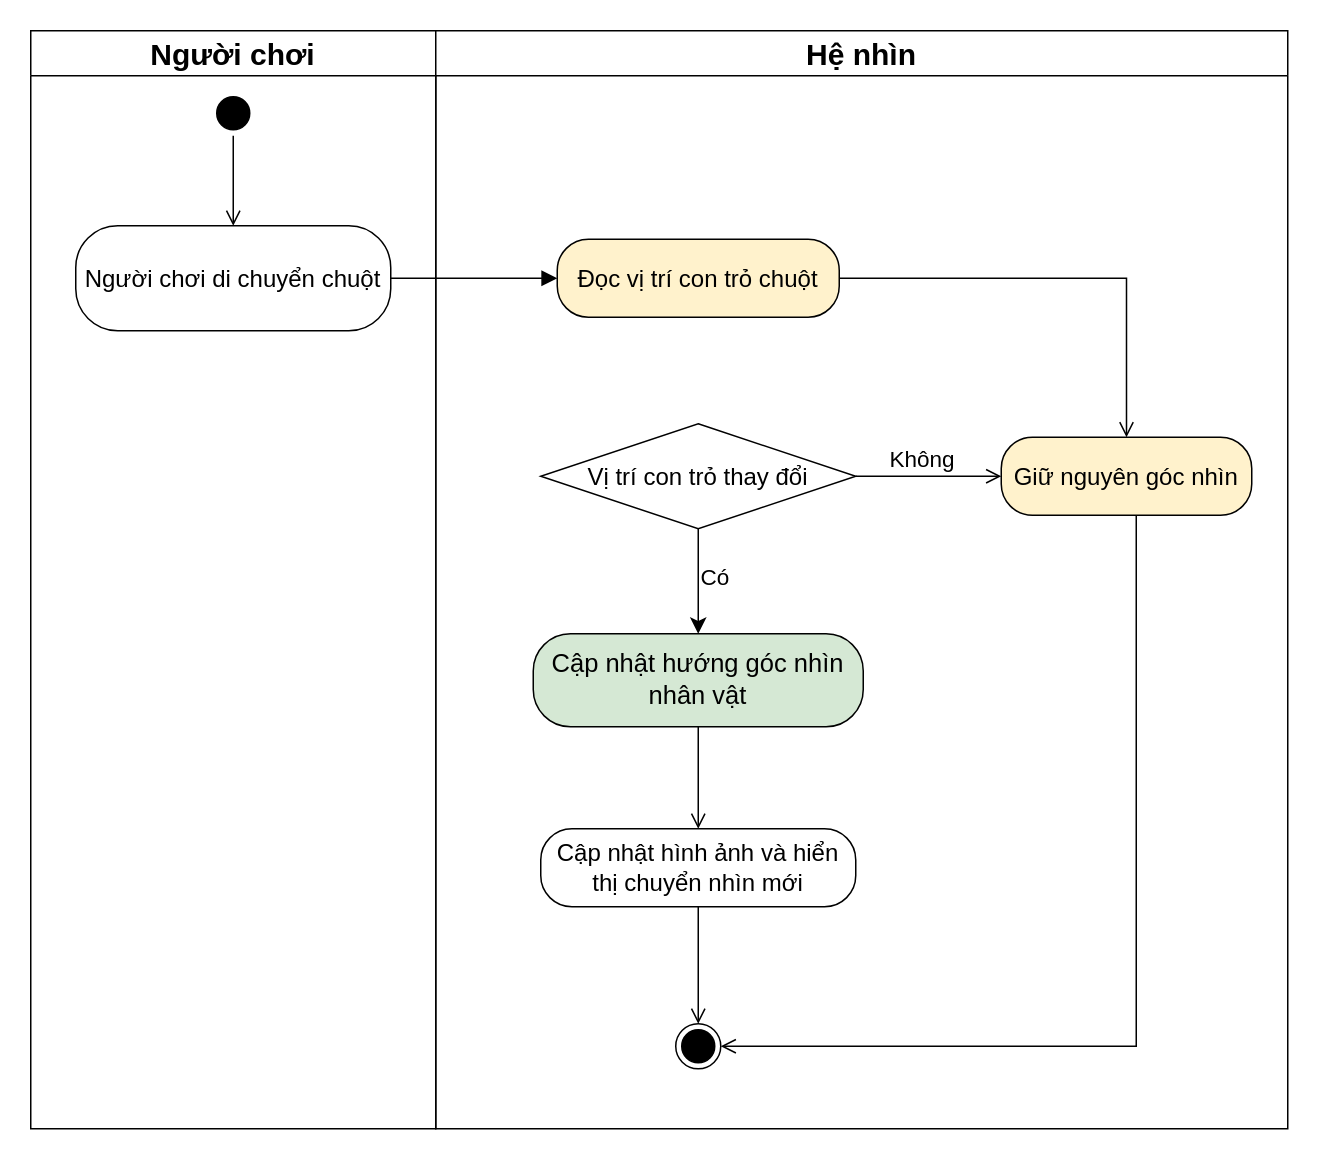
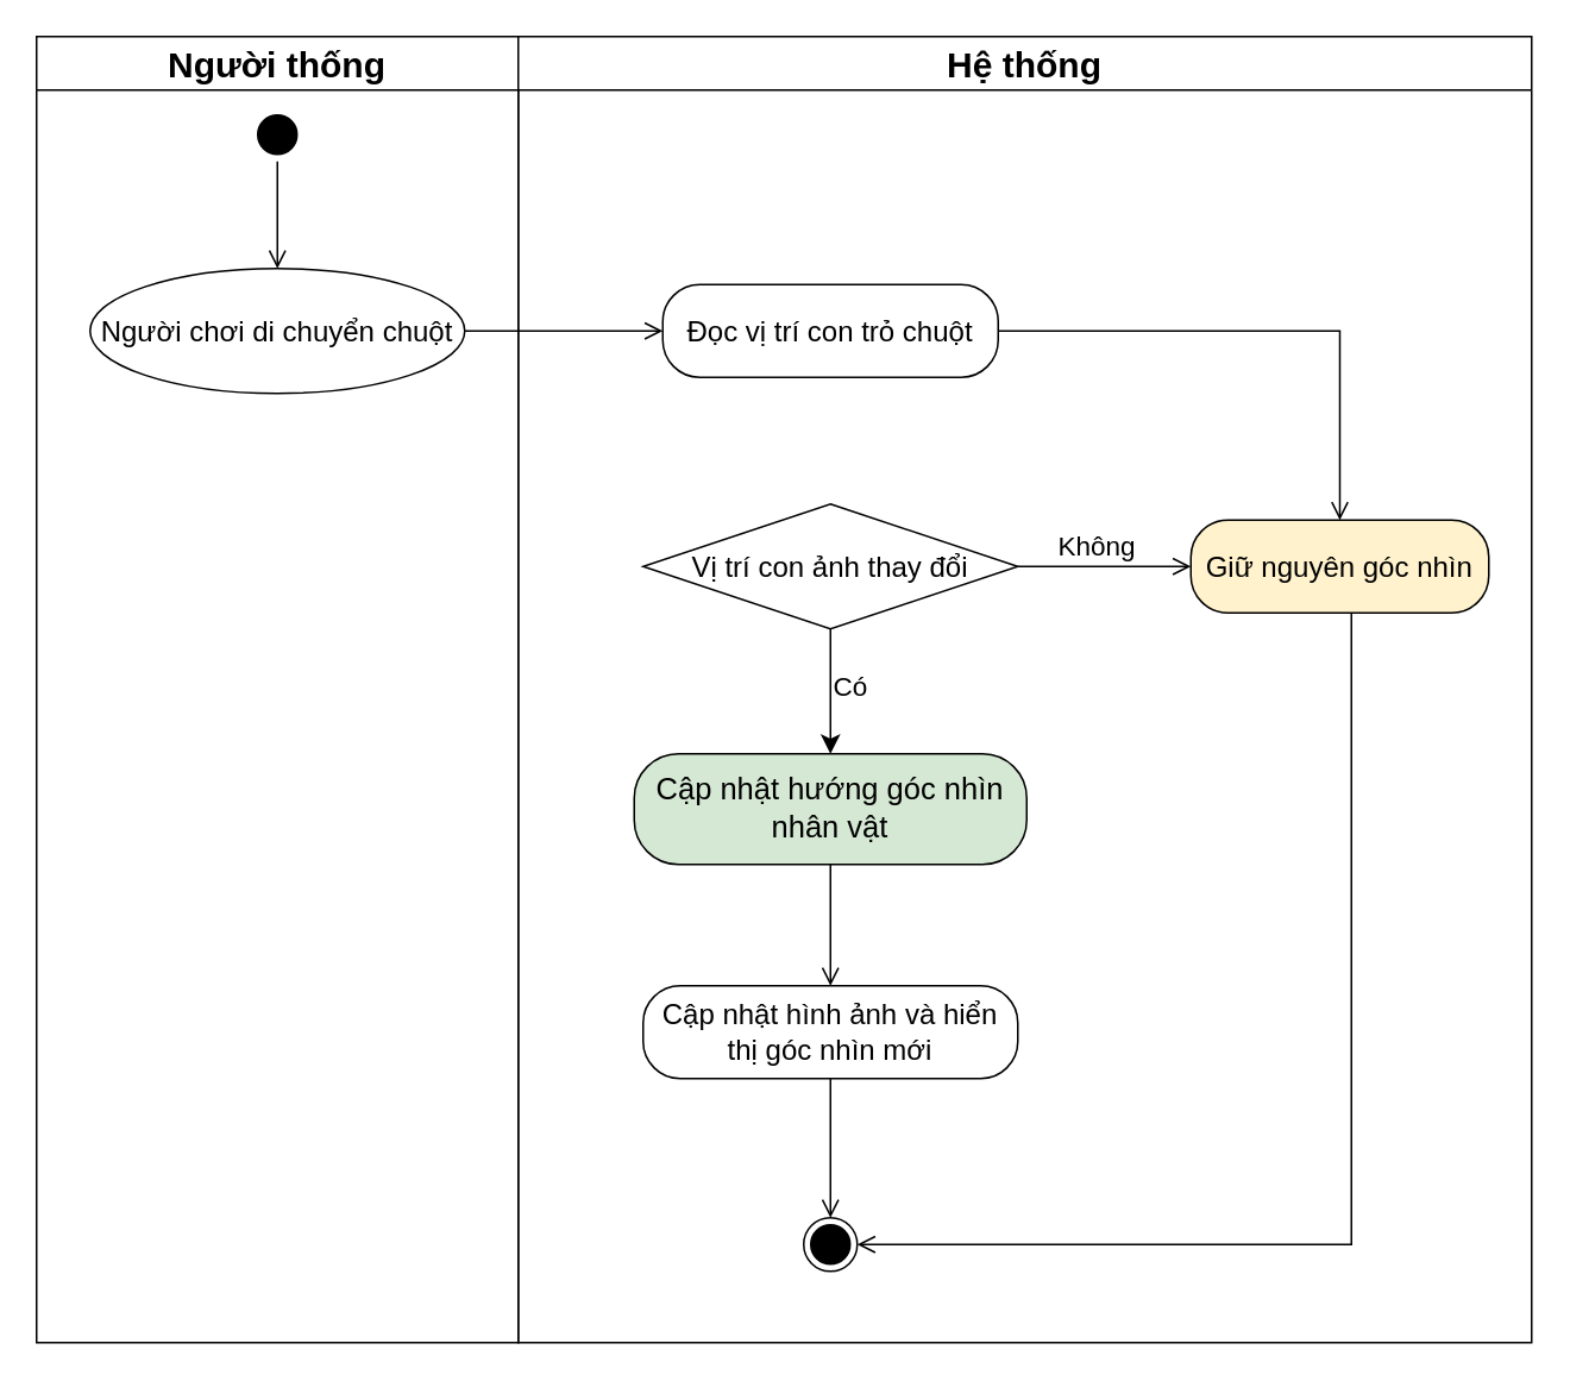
  <mxCell id="0" />
  <mxCell id="1" parent="0" />
- <mxCell id="2" value="&lt;span style=&quot;font-size: 20px;&quot;&gt;Người chơi&lt;/span&gt;" style="swimlane;whiteSpace=wrap;html=1;startSize=30;" vertex="1" parent="1"><mxGeometry x="20" y="20" width="270" height="732" as="geometry" /></mxCell>
+ <mxCell id="2" value="&lt;span style=&quot;font-size: 20px;&quot;&gt;Người thống&lt;/span&gt;" style="swimlane;whiteSpace=wrap;html=1;startSize=30;" vertex="1" parent="1"><mxGeometry x="20" y="20" width="270" height="732" as="geometry" /></mxCell>
  <mxCell id="3" value="" style="ellipse;html=1;shape=startState;fillColor=#000000;strokeColor=#000000;" vertex="1" parent="2"><mxGeometry x="120" y="40" width="30" height="30" as="geometry" /></mxCell>
  <mxCell id="4" value="" style="edgeStyle=orthogonalEdgeStyle;html=1;verticalAlign=bottom;endArrow=open;endSize=8;strokeColor=#000000;rounded=0;" edge="1" parent="2" source="3"><mxGeometry relative="1" as="geometry"><mxPoint x="135" y="130" as="targetPoint" /></mxGeometry></mxCell>
- <mxCell id="5" value="&lt;font style=&quot;font-size: 16px;&quot;&gt;Người chơi di chuyển chuột&lt;/font&gt;" style="rounded=1;whiteSpace=wrap;html=1;arcSize=40;fontColor=#000000;fillColor=#FFFFFF;strokeColor=#000000;" vertex="1" parent="2"><mxGeometry x="30" y="130" width="210" height="70" as="geometry" /></mxCell>
- <mxCell id="6" value="&lt;span style=&quot;font-size: 20px;&quot;&gt;Hệ nhìn&lt;/span&gt;" style="swimlane;whiteSpace=wrap;html=1;startSize=30;fillColor=#FFFFFF;" vertex="1" parent="1"><mxGeometry x="290" y="20" width="568" height="732" as="geometry" /></mxCell>
+ <mxCell id="5" value="&lt;font style=&quot;font-size: 16px;&quot;&gt;Người chơi di chuyển chuột&lt;/font&gt;" style="ellipse;whiteSpace=wrap;html=1;arcSize=40;fontColor=#000000;fillColor=#FFFFFF;strokeColor=#000000;" vertex="1" parent="2"><mxGeometry x="30" y="130" width="210" height="70" as="geometry" /></mxCell>
+ <mxCell id="6" value="&lt;span style=&quot;font-size: 20px;&quot;&gt;Hệ thống&lt;/span&gt;" style="swimlane;whiteSpace=wrap;html=1;startSize=30;fillColor=#FFFFFF;" vertex="1" parent="1"><mxGeometry x="290" y="20" width="568" height="732" as="geometry" /></mxCell>
  <mxCell id="7" style="edgeStyle=orthogonalEdgeStyle;rounded=0;orthogonalLoop=1;jettySize=auto;html=1;exitX=0.5;exitY=1;exitDx=0;exitDy=0;" edge="1" parent="6"><mxGeometry relative="1" as="geometry"><mxPoint x="468" y="455" as="sourcePoint" /><mxPoint x="468" y="455" as="targetPoint" /></mxGeometry></mxCell>
  <mxCell id="8" value="" style="ellipse;html=1;shape=endState;fillColor=#000000;strokeColor=#000000;" vertex="1" parent="6"><mxGeometry x="160" y="662" width="30" height="30" as="geometry" /></mxCell>
- <mxCell id="9" value="&lt;font style=&quot;font-size: 16px;&quot;&gt;Đọc vị trí con trỏ chuột&lt;/font&gt;" style="rounded=1;whiteSpace=wrap;html=1;arcSize=40;fontColor=#000000;fillColor=#fff2cc;strokeColor=#000000;" vertex="1" parent="6"><mxGeometry x="81" y="139" width="188" height="52" as="geometry" /></mxCell>
+ <mxCell id="9" value="&lt;font style=&quot;font-size: 16px;&quot;&gt;Đọc vị trí con trỏ chuột&lt;/font&gt;" style="rounded=1;whiteSpace=wrap;html=1;arcSize=40;fontColor=#000000;fillColor=#FFFFFF;strokeColor=#000000;" vertex="1" parent="6"><mxGeometry x="81" y="139" width="188" height="52" as="geometry" /></mxCell>
  <mxCell id="10" value="" style="edgeStyle=orthogonalEdgeStyle;html=1;verticalAlign=bottom;endArrow=open;endSize=8;strokeColor=#000000;rounded=0;" edge="1" source="9" parent="6" target="18"><mxGeometry relative="1" as="geometry"><mxPoint x="202" y="292" as="targetPoint" /></mxGeometry></mxCell>
- <mxCell id="11" value="&lt;font style=&quot;font-size: 16px;&quot;&gt;Vị trí con trỏ thay đổi&lt;/font&gt;" style="rhombus;whiteSpace=wrap;html=1;fontColor=#000000;fillColor=#FFFFFF;strokeColor=#000000;" vertex="1" parent="6"><mxGeometry x="70" y="262" width="210" height="70" as="geometry" /></mxCell>
+ <mxCell id="11" value="&lt;font style=&quot;font-size: 16px;&quot;&gt;Vị trí con ảnh thay đổi&lt;/font&gt;" style="rhombus;whiteSpace=wrap;html=1;fontColor=#000000;fillColor=#FFFFFF;strokeColor=#000000;" vertex="1" parent="6"><mxGeometry x="70" y="262" width="210" height="70" as="geometry" /></mxCell>
  <mxCell id="12" value="&lt;font style=&quot;font-size: 15px;&quot;&gt;Không&lt;/font&gt;" style="edgeStyle=orthogonalEdgeStyle;html=1;align=left;verticalAlign=bottom;endArrow=open;endSize=8;strokeColor=#000000;rounded=0;" edge="1" source="11" parent="6" target="18"><mxGeometry x="-0.558" relative="1" as="geometry"><mxPoint x="387" y="297" as="targetPoint" /><mxPoint as="offset" /></mxGeometry></mxCell>
  <mxCell id="13" value="&lt;font style=&quot;font-size: 17px;&quot;&gt;Cập nhật hướng góc nhìn nhân vật&lt;/font&gt;" style="rounded=1;whiteSpace=wrap;html=1;arcSize=40;fontColor=#000000;fillColor=#d5e8d4;strokeColor=#000000;" vertex="1" parent="6"><mxGeometry x="65" y="402" width="220" height="62" as="geometry" /></mxCell>
  <mxCell id="14" value="" style="edgeStyle=orthogonalEdgeStyle;html=1;verticalAlign=bottom;endArrow=open;endSize=8;strokeColor=#000000;rounded=0;" edge="1" source="13" parent="6" target="16"><mxGeometry relative="1" as="geometry"><mxPoint x="175" y="532" as="targetPoint" /></mxGeometry></mxCell>
  <mxCell id="15" value="&lt;font style=&quot;font-size: 15px;&quot;&gt;Có&lt;/font&gt;" style="edgeStyle=orthogonalEdgeStyle;html=1;align=left;verticalAlign=top;endArrow=classic;endSize=8;strokeColor=#000000;rounded=0;" edge="1" source="11" parent="6" target="13"><mxGeometry x="-0.503" relative="1" as="geometry"><mxPoint x="175" y="392.0" as="targetPoint" /><mxPoint as="offset" /></mxGeometry></mxCell>
- <mxCell id="16" value="&lt;font style=&quot;font-size: 16px;&quot;&gt;Cập nhật hình ảnh và hiển thị chuyển nhìn mới&lt;/font&gt;" style="rounded=1;whiteSpace=wrap;html=1;arcSize=40;fontColor=#000000;fillColor=#FFFFFF;strokeColor=#000000;" vertex="1" parent="6"><mxGeometry x="70" y="532" width="210" height="52" as="geometry" /></mxCell>
+ <mxCell id="16" value="&lt;font style=&quot;font-size: 16px;&quot;&gt;Cập nhật hình ảnh và hiển thị góc nhìn mới&lt;/font&gt;" style="rounded=1;whiteSpace=wrap;html=1;arcSize=40;fontColor=#000000;fillColor=#FFFFFF;strokeColor=#000000;" vertex="1" parent="6"><mxGeometry x="70" y="532" width="210" height="52" as="geometry" /></mxCell>
  <mxCell id="17" value="" style="edgeStyle=orthogonalEdgeStyle;html=1;verticalAlign=bottom;endArrow=open;endSize=8;strokeColor=#000000;rounded=0;" edge="1" source="16" parent="6" target="8"><mxGeometry relative="1" as="geometry"><mxPoint x="175" y="652" as="targetPoint" /></mxGeometry></mxCell>
  <mxCell id="18" value="&lt;font style=&quot;font-size: 16px;&quot;&gt;Giữ nguyên góc nhìn&lt;/font&gt;" style="rounded=1;whiteSpace=wrap;html=1;arcSize=40;fontColor=#000000;fillColor=#fff2cc;strokeColor=#000000;" vertex="1" parent="6"><mxGeometry x="377" y="271" width="167" height="52" as="geometry" /></mxCell>
  <mxCell id="19" value="" style="edgeStyle=orthogonalEdgeStyle;html=1;verticalAlign=bottom;endArrow=open;endSize=8;strokeColor=#000000;rounded=0;entryX=1;entryY=0.5;entryDx=0;entryDy=0;" edge="1" source="18" parent="6" target="8"><mxGeometry relative="1" as="geometry"><mxPoint x="427" y="532" as="targetPoint" /><Array as="points"><mxPoint x="467" y="677" /></Array></mxGeometry></mxCell>
- <mxCell id="20" value="" style="edgeStyle=orthogonalEdgeStyle;html=1;verticalAlign=bottom;endArrow=block;endSize=8;strokeColor=#000000;rounded=0;" edge="1" parent="1" source="5" target="9"><mxGeometry relative="1" as="geometry"><mxPoint x="397" y="185" as="targetPoint" /></mxGeometry></mxCell>
+ <mxCell id="20" value="" style="edgeStyle=orthogonalEdgeStyle;html=1;verticalAlign=bottom;endArrow=open;endSize=8;strokeColor=#000000;rounded=0;" edge="1" parent="1" source="5" target="9"><mxGeometry relative="1" as="geometry"><mxPoint x="397" y="185" as="targetPoint" /></mxGeometry></mxCell>
